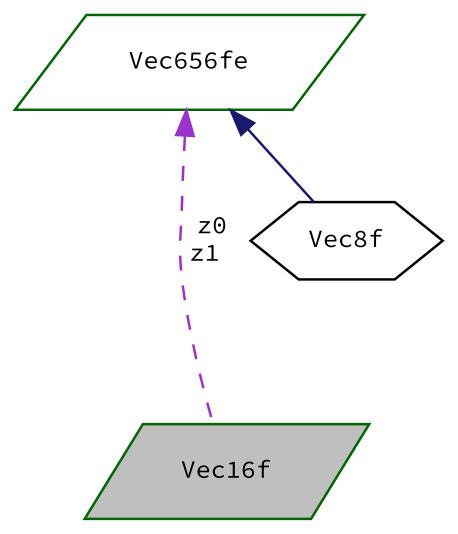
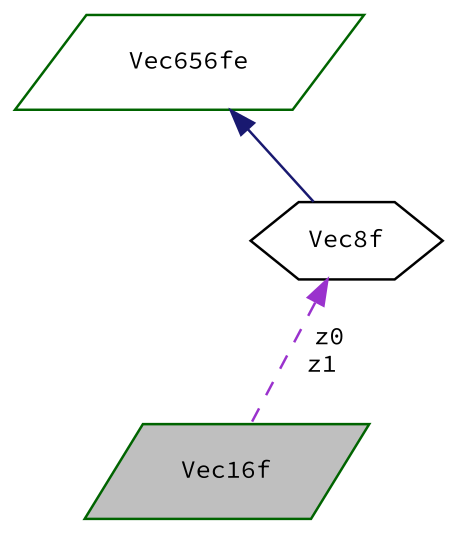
  digraph {
    fontname="Source Code Pro"
    node [color=darkgreen fillcolor=white fontname="Source Code Pro" fontsize=10 shape=parallelogram style=filled]
    edge [dir=back fontname="Source Code Pro" fontsize=10 labelfontname=Helvetica labelfontsize=10]
    n1 [fillcolor=grey75 fontcolor=black height=0.2 label=Vec16f width=0.4]
    n2 [color=black height=0.2 label=Vec8f shape=hexagon width=0.4]
    n3 [height=0.2 label=Vec656fe width=0.4]
-   n3 -> n1 [color=darkorchid3 label=" z0\nz1" style=dashed]
+   n2 -> n1 [color=darkorchid3 label=" z0\nz1" style=dashed]
    n3 -> n2 [color=midnightblue style=solid]
  }
